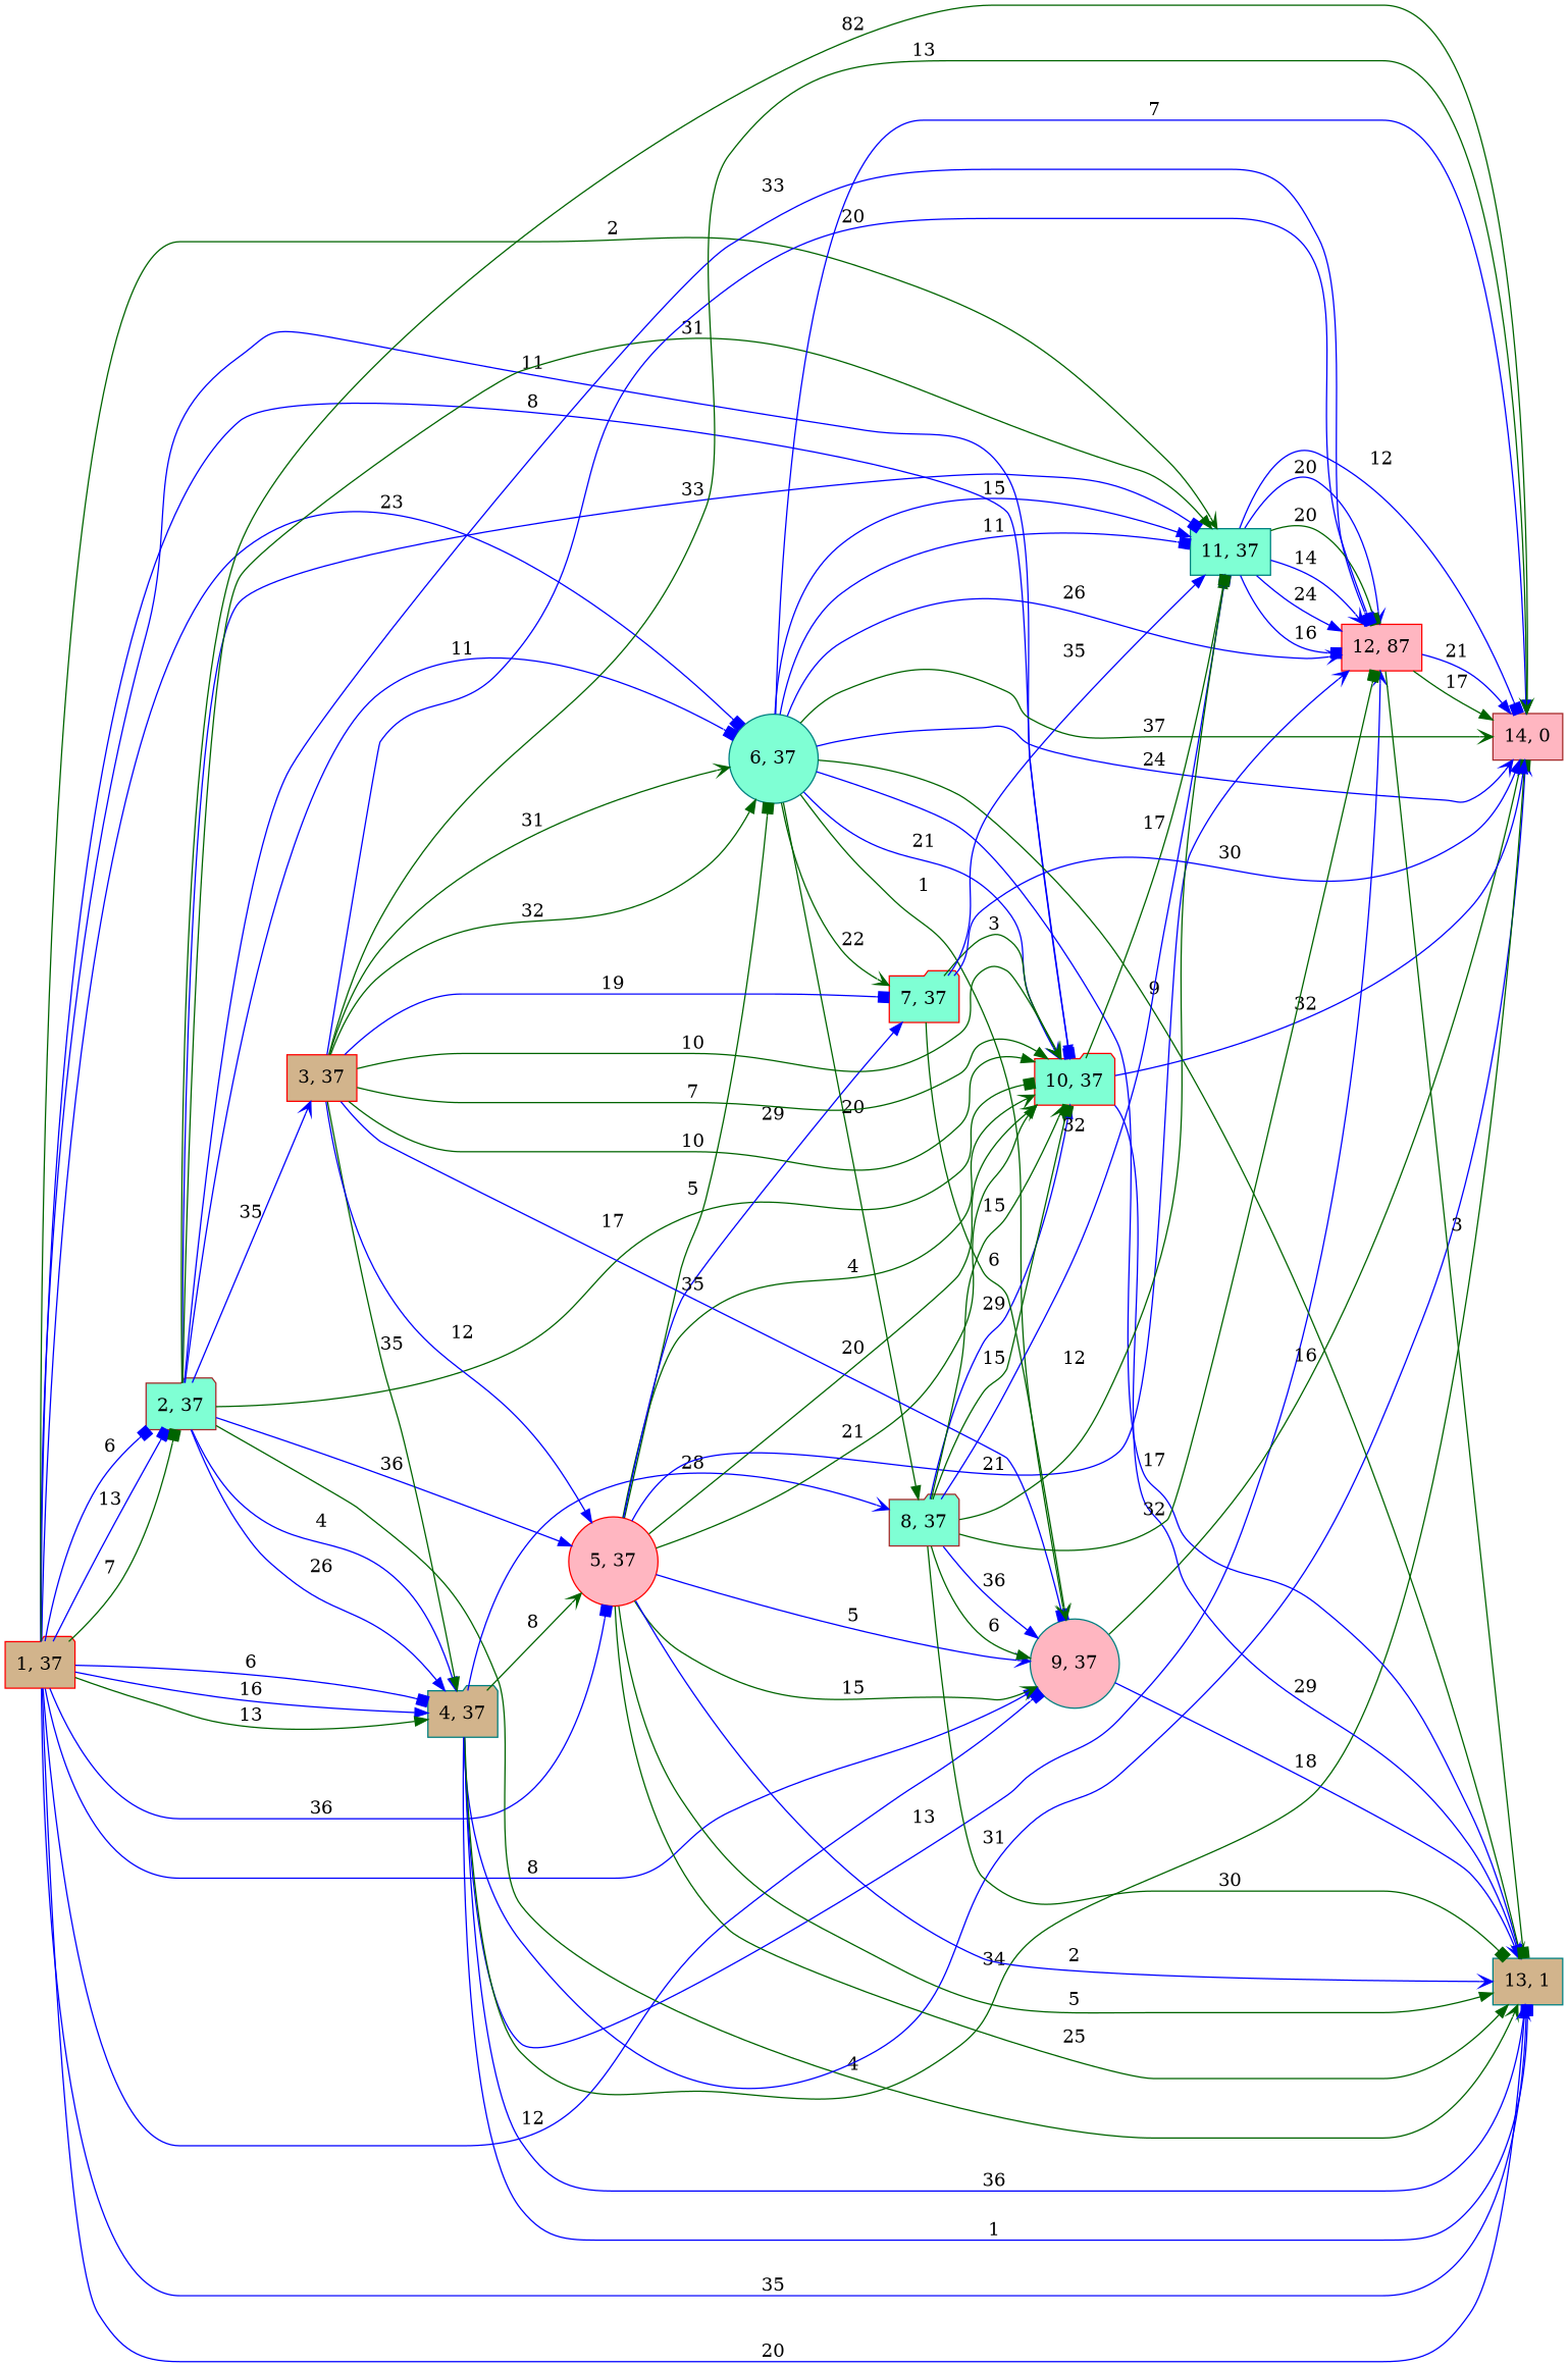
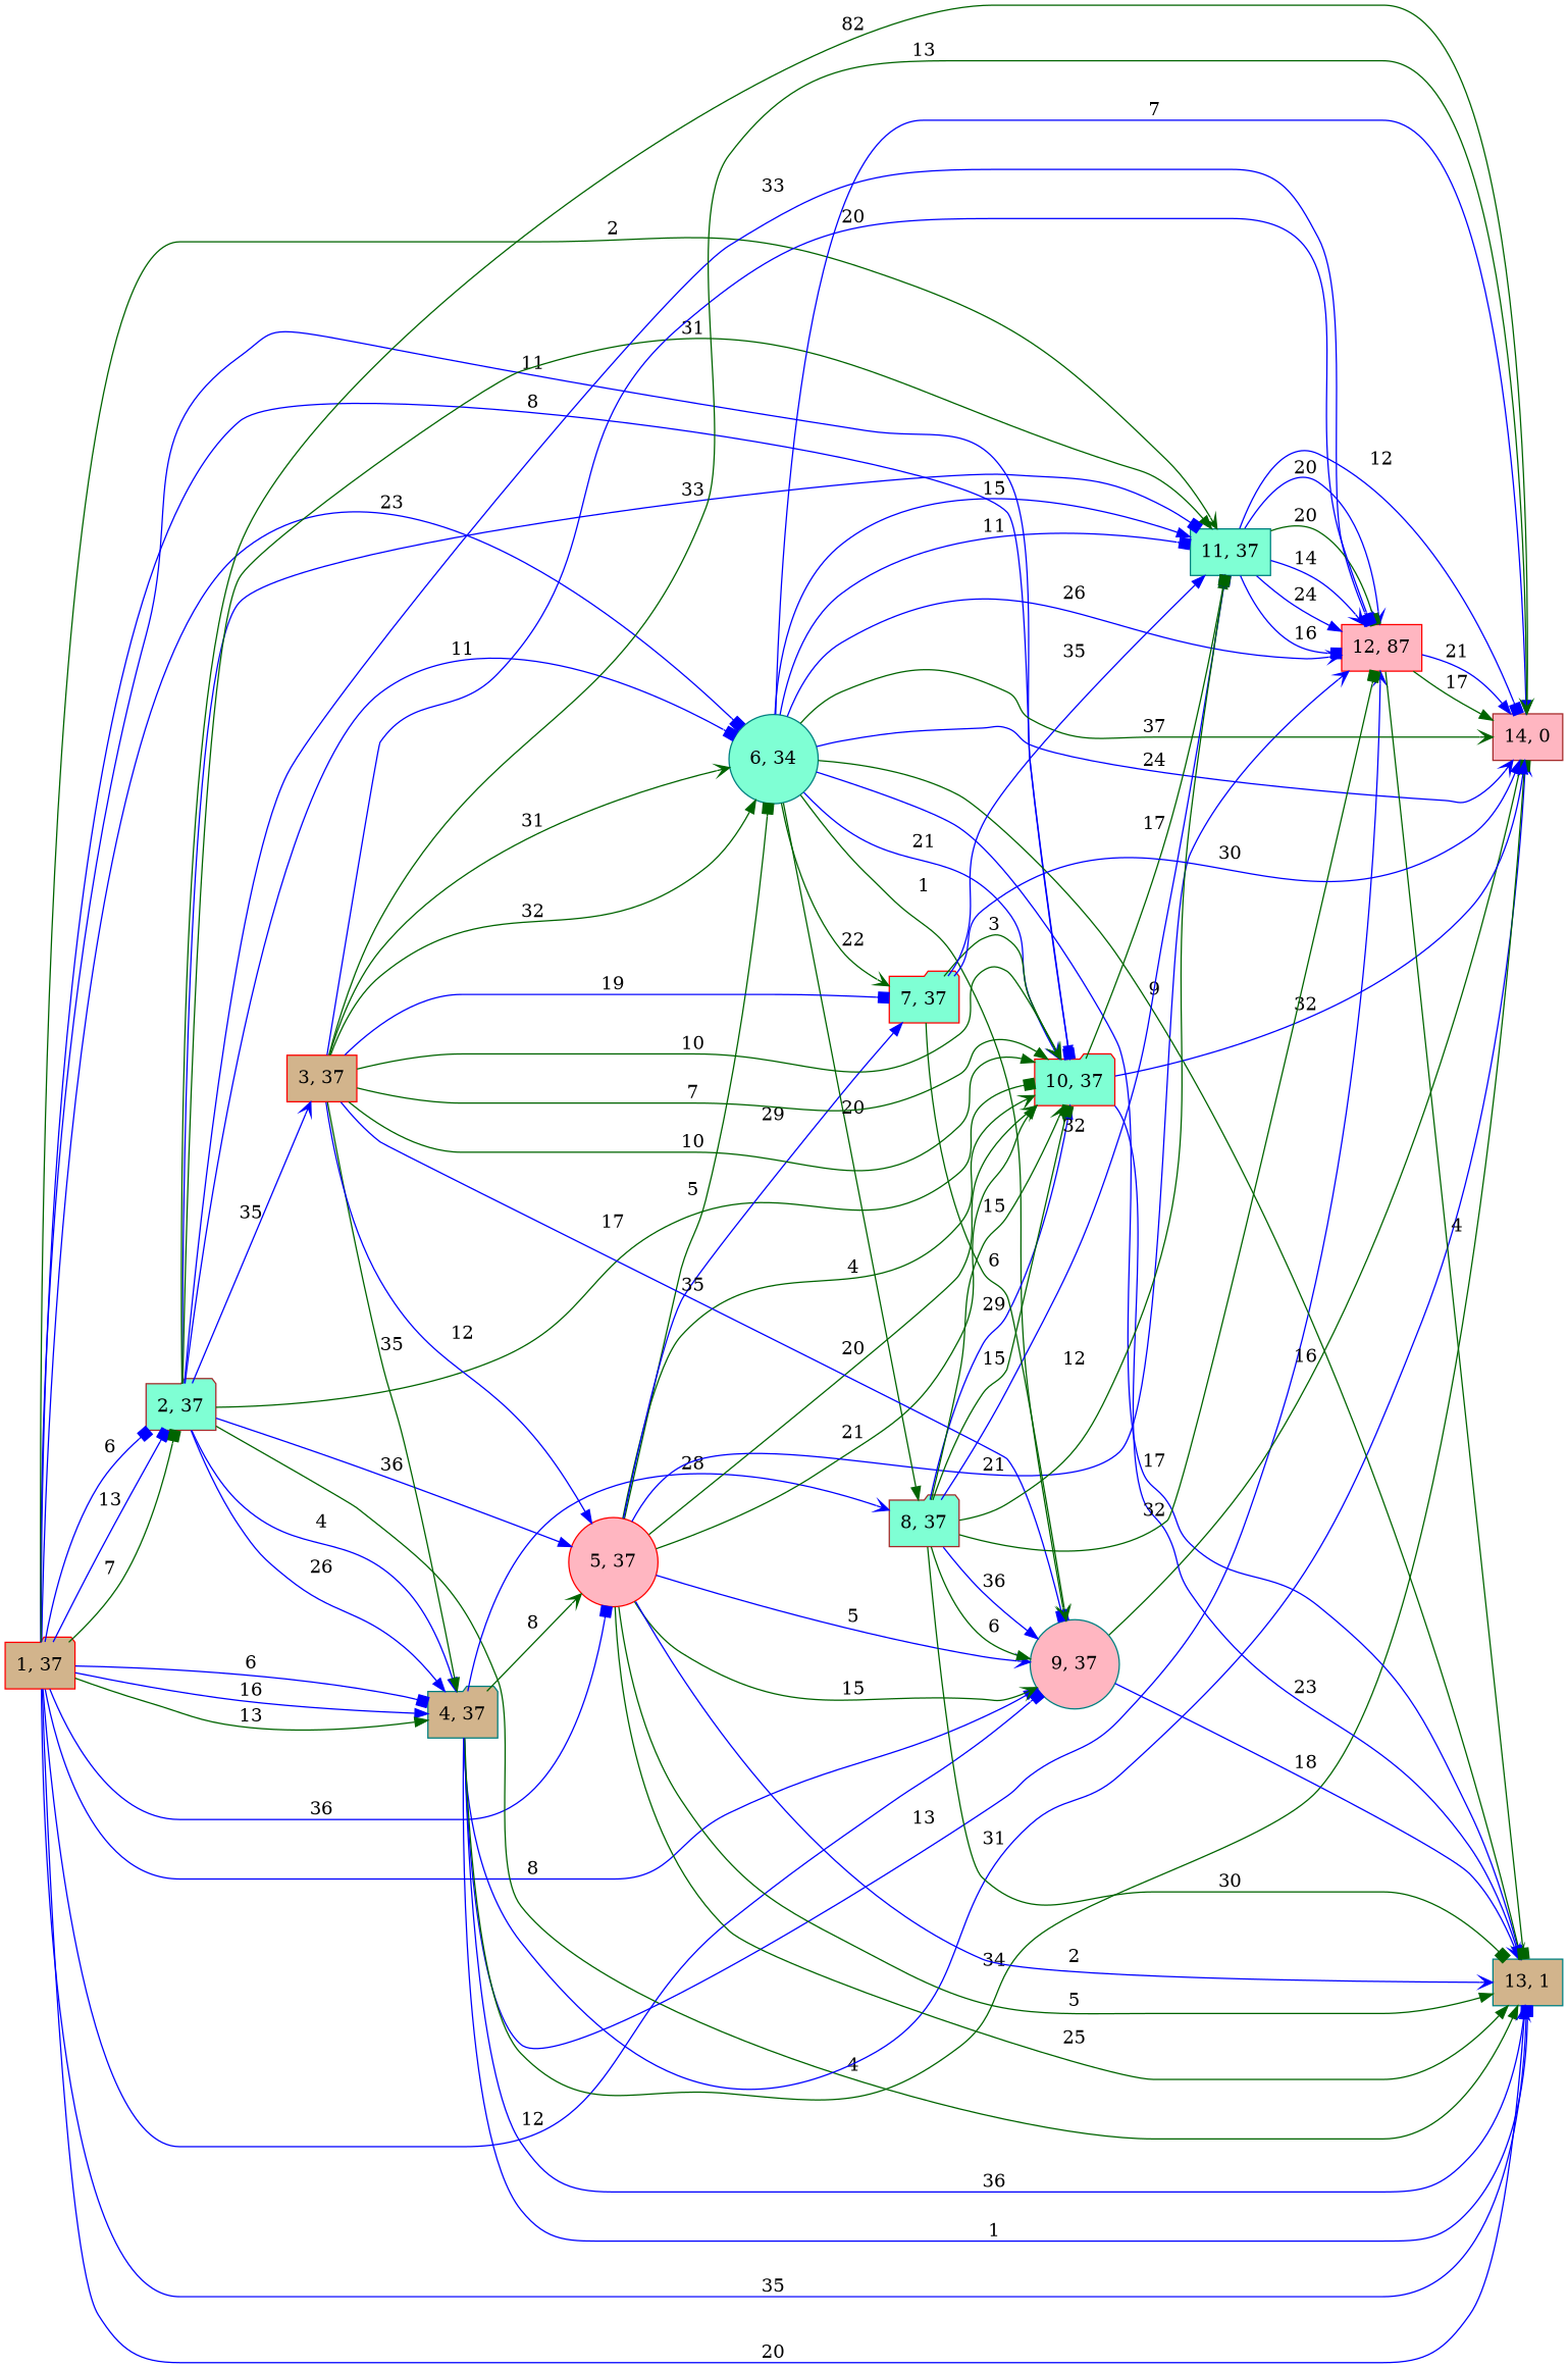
  digraph {
    rankdir=LR
    node [color=red fillcolor=aquamarine shape=folder style=filled]
    edge [arrowhead=normal color=blue]
    n1 [fillcolor=tan label="1, 37"]
    n2 [color=brown label="2, 37"]
    n3 [color=teal fillcolor=tan label="4, 37"]
    n4 [fillcolor=lightpink label="5, 37" shape=circle]
-   n5 [color=teal label="6, 37" shape=circle]
+   n5 [color=teal label="6, 34" shape=circle]
    n6 [color=teal fillcolor=lightpink label="9, 37" shape=circle]
    n7 [label="10, 37"]
    n8 [color=teal label="11, 37" shape=box]
    n9 [color=teal fillcolor=tan label="13, 1" shape=box]
    n10 [fillcolor=tan label="3, 37" shape=box]
    n11 [fillcolor=lightpink label="12, 87" shape=box]
    n12 [color=brown fillcolor=lightpink label="14, 0" shape=box]
    n13 [color=brown label="8, 37"]
    n14 [label="7, 37"]
    n1 -> n2 [arrowhead=box label=13]
    n1 -> n2 [arrowhead=box color=darkgreen label=7]
    n1 -> n2 [arrowhead=box label=6]
    n1 -> n3 [arrowhead=box label=6]
    n1 -> n3 [label=16]
    n1 -> n3 [color=darkgreen label=13]
    n1 -> n4 [arrowhead=box label=36]
    n1 -> n5 [arrowhead=box label=23]
    n1 -> n6 [label=8]
    n1 -> n6 [arrowhead=box label=12]
    n1 -> n7 [arrowhead=box label=11]
    n1 -> n7 [label=8]
    n1 -> n8 [arrowhead=vee color=darkgreen label=2]
    n1 -> n9 [label=20]
    n1 -> n9 [arrowhead=box label=35]
    n2 -> n3 [label=4]
    n2 -> n3 [label=26]
    n2 -> n4 [label=36]
    n2 -> n5 [arrowhead=box label=11]
    n2 -> n7 [arrowhead=box color=darkgreen label=17]
    n2 -> n8 [arrowhead=box label=33]
    n2 -> n8 [color=darkgreen label=31]
-   n2 -> n9 [arrowhead=vee color=darkgreen label=4]
+   n2 -> n9 [color=darkgreen label=4]
    n2 -> n10 [arrowhead=vee label=35]
    n2 -> n11 [arrowhead=box label=33]
    n2 -> n12 [color=darkgreen label=82]
    n3 -> n4 [arrowhead=vee color=darkgreen label=8]
    n3 -> n9 [arrowhead=box label=1]
    n3 -> n9 [arrowhead=vee label=36]
    n3 -> n11 [arrowhead=vee label=13]
    n3 -> n12 [arrowhead=vee label=31]
    n3 -> n12 [arrowhead=box color=darkgreen label=34]
    n3 -> n13 [arrowhead=vee label=28]
    n4 -> n5 [arrowhead=box color=darkgreen label=5]
    n4 -> n6 [arrowhead=vee color=darkgreen label=15]
    n4 -> n6 [arrowhead=vee label=5]
    n4 -> n7 [arrowhead=vee color=darkgreen label=20]
    n4 -> n7 [color=darkgreen label=21]
    n4 -> n7 [arrowhead=vee color=darkgreen label=4]
    n4 -> n9 [color=darkgreen label=5]
    n4 -> n9 [color=darkgreen label=25]
    n4 -> n9 [arrowhead=vee label=2]
    n4 -> n11 [arrowhead=vee label=21]
    n4 -> n14 [label=29]
    n5 -> n6 [arrowhead=vee color=darkgreen label=1]
    n5 -> n7 [arrowhead=vee label=21]
    n5 -> n8 [label=15]
    n5 -> n8 [arrowhead=box label=11]
    n5 -> n9 [label=17]
    n5 -> n9 [arrowhead=vee color=darkgreen label=9]
    n5 -> n11 [arrowhead=vee label=26]
    n5 -> n12 [arrowhead=vee color=darkgreen label=37]
    n5 -> n12 [arrowhead=vee label=24]
    n5 -> n12 [label=7]
    n5 -> n13 [color=darkgreen label=20]
    n5 -> n14 [arrowhead=vee color=darkgreen label=22]
    n6 -> n9 [arrowhead=vee label=18]
    n6 -> n12 [color=darkgreen label=16]
    n7 -> n8 [color=darkgreen label=17]
-   n7 -> n9 [label=29]
+   n7 -> n9 [label=23]
    n7 -> n12 [label=32]
    n8 -> n11 [arrowhead=vee label=20]
    n8 -> n11 [arrowhead=box color=darkgreen label=20]
    n8 -> n11 [arrowhead=vee label=14]
    n8 -> n11 [label=24]
    n8 -> n11 [arrowhead=box label=16]
    n8 -> n12 [arrowhead=box label=12]
    n10 -> n3 [color=darkgreen label=35]
    n10 -> n4 [label=12]
    n10 -> n5 [color=darkgreen label=32]
    n10 -> n5 [arrowhead=vee color=darkgreen label=31]
    n10 -> n6 [arrowhead=box label=35]
    n10 -> n7 [color=darkgreen label=10]
    n10 -> n7 [arrowhead=vee color=darkgreen label=10]
    n10 -> n7 [color=darkgreen label=7]
    n10 -> n11 [arrowhead=box label=20]
    n10 -> n12 [arrowhead=vee color=darkgreen label=13]
    n10 -> n14 [arrowhead=box label=19]
-   n11 -> n9 [arrowhead=box color=darkgreen label=3]
+   n11 -> n9 [arrowhead=box color=darkgreen label=4]
    n11 -> n12 [color=darkgreen label=17]
    n11 -> n12 [label=21]
    n13 -> n6 [label=36]
    n13 -> n6 [color=darkgreen label=6]
    n13 -> n7 [label=29]
    n13 -> n7 [arrowhead=box color=darkgreen label=15]
    n13 -> n7 [arrowhead=vee color=darkgreen label=15]
    n13 -> n8 [arrowhead=box label=32]
    n13 -> n8 [arrowhead=box color=darkgreen label=12]
    n13 -> n9 [arrowhead=box color=darkgreen label=30]
    n13 -> n11 [arrowhead=box color=darkgreen label=32]
    n14 -> n6 [arrowhead=vee color=darkgreen label=6]
    n14 -> n7 [arrowhead=vee color=darkgreen label=3]
    n14 -> n8 [label=35]
    n14 -> n12 [label=30]
  }
